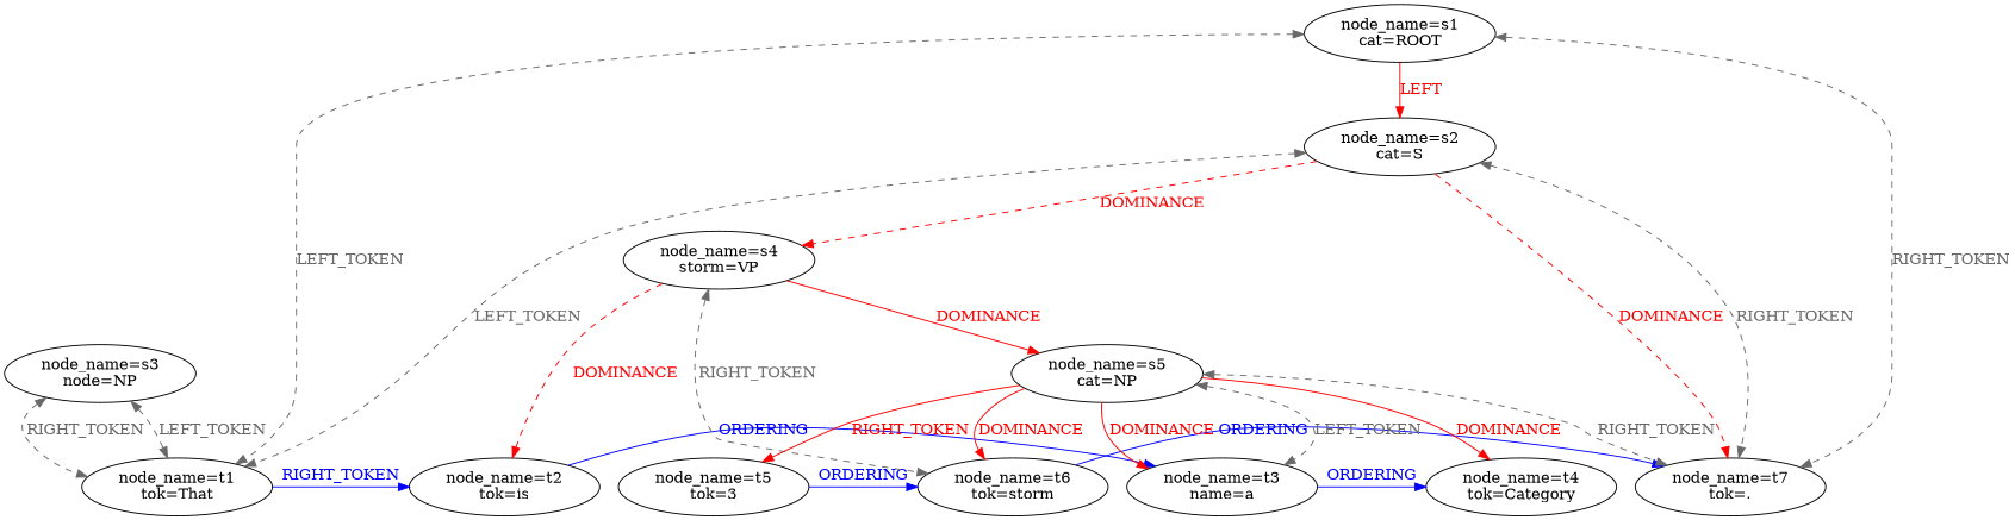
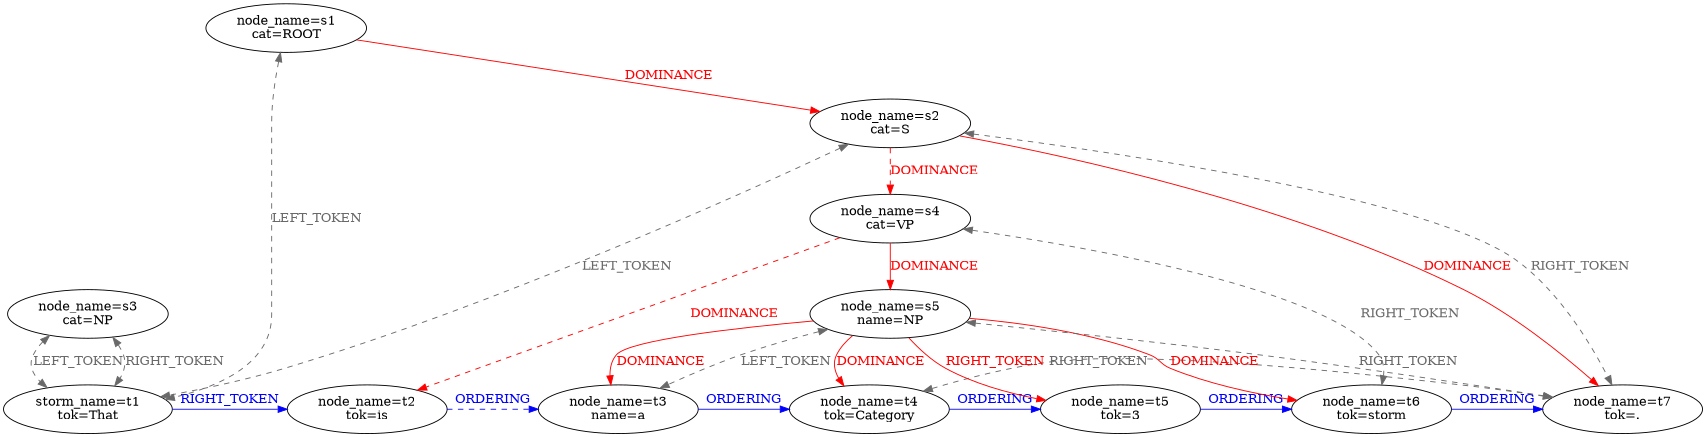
  digraph {
    edge [color=dimgray fontcolor=dimgray style=dashed]
-   n1 [label="node_name=t1\ntok=That"]
+   n1 [label="storm_name=t1\ntok=That"]
    n2 [label="node_name=t2\ntok=is"]
    n3 [label="node_name=t3\nname=a"]
    n4 [label="node_name=t4\ntok=Category"]
    n5 [label="node_name=t5\ntok=3"]
    n6 [label="node_name=t6\ntok=storm"]
    n7 [label="node_name=t7\ntok=."]
    n8 [label="node_name=s1\ncat=ROOT"]
    n9 [label="node_name=s2\ncat=S"]
-   n10 [label="node_name=s3\nnode=NP"]
-   n11 [label="node_name=s4\nstorm=VP"]
-   n12 [label="node_name=s5\ncat=NP"]
+   n10 [label="node_name=s3\ncat=NP"]
+   n11 [label="node_name=s4\ncat=VP"]
+   n12 [label="node_name=s5\nname=NP"]
    subgraph sub_1 {
      rank=same
      n1
      n2
      n3
      n4
      n5
      n6
      n7
    }
    subgraph sub_2 {
      n1
      n2
      n3
      n4
      n5
      n6
      n7
    }
    subgraph sub_3 {
      n1
      n2
      n3
      n4
      n5
      n6
      n7
      n8
      n9
      n10
      n11
      n12
    }
    subgraph sub_4 {
      n1
      n2
      n3
      n8
      n9
      n10
      n11
      n12
    }
    subgraph sub_5 {
      n1
      n6
      n7
      n8
      n9
      n10
      n11
      n12
    }
    n1 -> n2 [color=blue fontcolor=blue label=RIGHT_TOKEN style=solid]
-   n2 -> n3 [color=blue fontcolor=blue label=ORDERING style=solid]
+   n2 -> n3 [color=blue fontcolor=blue label=ORDERING]
    n3 -> n4 [color=blue fontcolor=blue label=ORDERING style=solid]
+   n4 -> n5 [color=blue fontcolor=blue label=ORDERING style=solid]
    n5 -> n6 [color=blue fontcolor=blue label=ORDERING style=solid]
    n6 -> n7 [color=blue fontcolor=blue label=ORDERING style=solid]
    n8 -> n1 [dir=both label=LEFT_TOKEN]
-   n8 -> n7 [dir=both label=RIGHT_TOKEN]
-   n8 -> n9 [color=red fontcolor=red label=LEFT style=""]
+   n4 -> n7 [dir=both label=RIGHT_TOKEN]
+   n8 -> n9 [color=red fontcolor=red label=DOMINANCE style=""]
    n9 -> n1 [dir=both label=LEFT_TOKEN]
-   n9 -> n7 [color=red fontcolor=red label=DOMINANCE]
+   n9 -> n7 [color=red fontcolor=red label=DOMINANCE style=""]
    n9 -> n7 [dir=both label=RIGHT_TOKEN]
    n9 -> n11 [color=red fontcolor=red label=DOMINANCE]
    n10 -> n1 [dir=both label=LEFT_TOKEN]
    n10 -> n1 [dir=both label=RIGHT_TOKEN]
    n11 -> n2 [color=red fontcolor=red label=DOMINANCE]
    n11 -> n6 [dir=both label=RIGHT_TOKEN]
    n11 -> n12 [color=red fontcolor=red label=DOMINANCE style=""]
    n12 -> n3 [color=red fontcolor=red label=DOMINANCE style=""]
    n12 -> n3 [dir=both label=LEFT_TOKEN]
    n12 -> n4 [color=red fontcolor=red label=DOMINANCE style=""]
    n12 -> n5 [color=red fontcolor=red label=RIGHT_TOKEN style=""]
    n12 -> n6 [color=red fontcolor=red label=DOMINANCE style=""]
    n12 -> n7 [dir=both label=RIGHT_TOKEN]
  }
